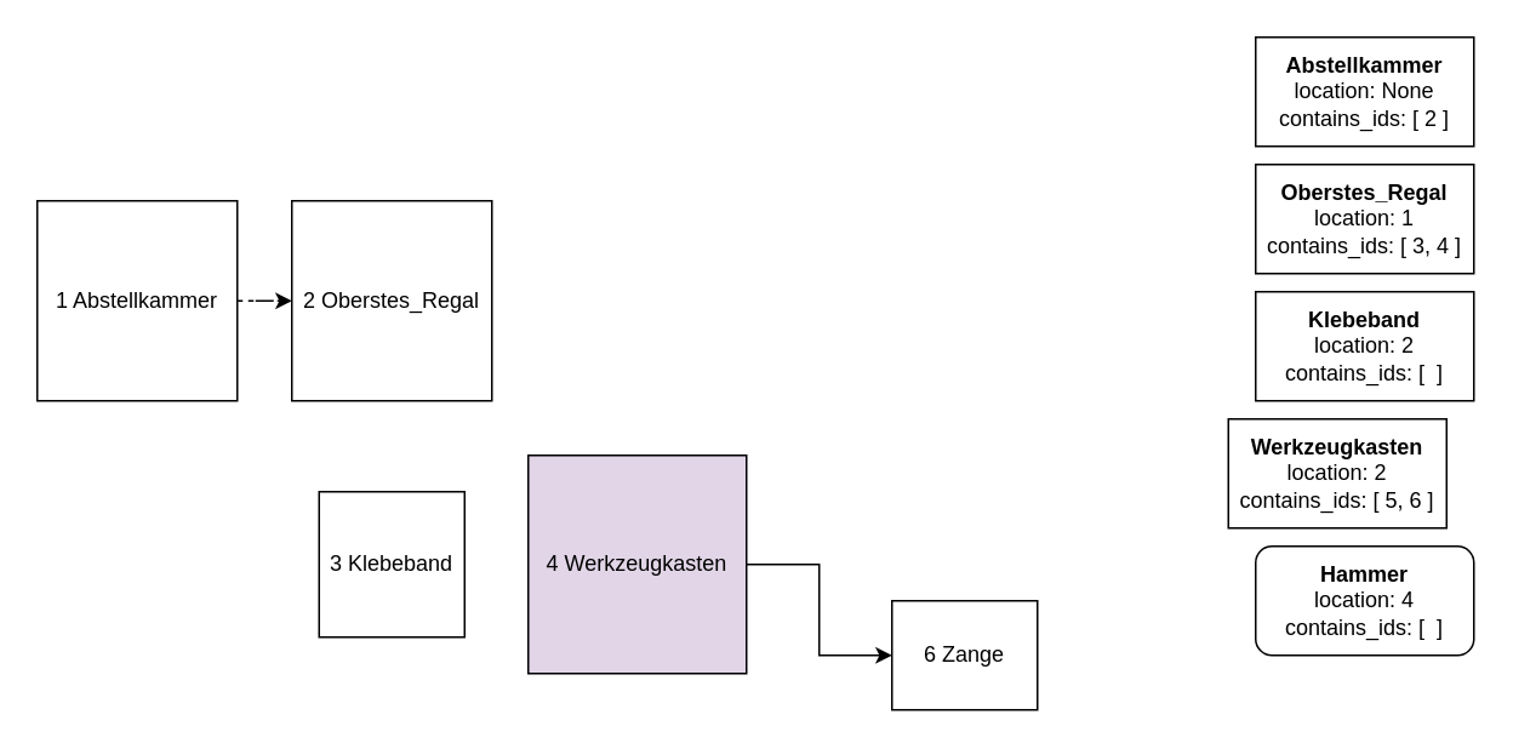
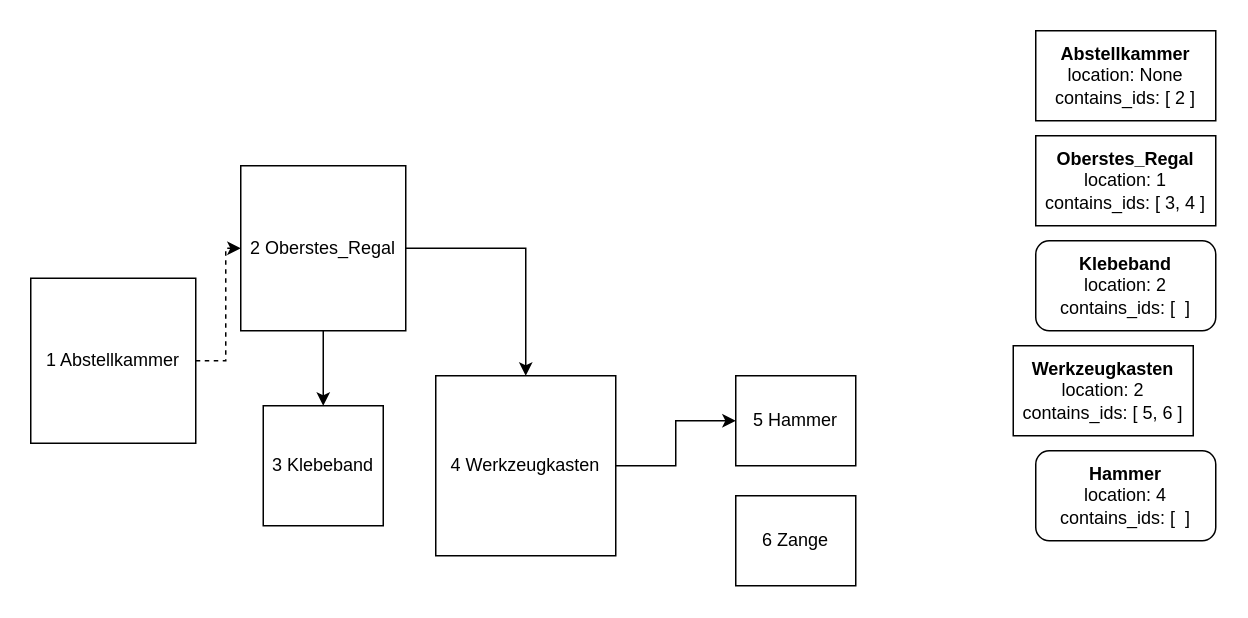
  <mxCell id="0" />
  <mxCell id="1" parent="0" />
- <mxCell id="2" value="" style="edgeStyle=orthogonalEdgeStyle;rounded=0;orthogonalLoop=1;jettySize=auto;html=1;" parent="1" source="4" target="17" edge="1"><mxGeometry relative="1" as="geometry"><mxPoint x="490" y="385" as="targetPoint" /></mxGeometry></mxCell>
- <mxCell id="4" value="4 Werkzeugkasten" style="whiteSpace=wrap;html=1;aspect=fixed;fillColor=#e1d5e7;" parent="1" vertex="1"><mxGeometry x="290" y="250" width="120" height="120" as="geometry" /></mxCell>
+ <mxCell id="3" value="" style="edgeStyle=orthogonalEdgeStyle;rounded=0;orthogonalLoop=1;jettySize=auto;html=1;" parent="1" source="4" target="11" edge="1"><mxGeometry relative="1" as="geometry" /></mxCell>
+ <mxCell id="4" value="4 Werkzeugkasten" style="whiteSpace=wrap;html=1;aspect=fixed;" parent="1" vertex="1"><mxGeometry x="290" y="250" width="120" height="120" as="geometry" /></mxCell>
+ <mxCell id="5" value="" style="edgeStyle=orthogonalEdgeStyle;rounded=0;orthogonalLoop=1;jettySize=auto;html=1;" parent="1" source="7" target="10" edge="1"><mxGeometry relative="1" as="geometry" /></mxCell>
+ <mxCell id="6" value="" style="edgeStyle=orthogonalEdgeStyle;rounded=0;orthogonalLoop=1;jettySize=auto;html=1;" parent="1" source="7" target="4" edge="1"><mxGeometry relative="1" as="geometry" /></mxCell>
  <mxCell id="7" value="2 Oberstes_Regal" style="whiteSpace=wrap;html=1;aspect=fixed;" parent="1" vertex="1"><mxGeometry x="160" y="110" width="110" height="110" as="geometry" /></mxCell>
  <mxCell id="8" value="" style="edgeStyle=orthogonalEdgeStyle;rounded=0;orthogonalLoop=1;jettySize=auto;html=1;dashed=1;" parent="1" source="9" target="7" edge="1"><mxGeometry relative="1" as="geometry" /></mxCell>
- <mxCell id="9" value="1 Abstellkammer" style="whiteSpace=wrap;html=1;aspect=fixed;" parent="1" vertex="1"><mxGeometry x="20" y="110" width="110" height="110" as="geometry" /></mxCell>
+ <mxCell id="9" value="1 Abstellkammer" style="whiteSpace=wrap;html=1;aspect=fixed;" parent="1" vertex="1"><mxGeometry x="20" y="185" width="110" height="110" as="geometry" /></mxCell>
  <mxCell id="10" value="3 Klebeband" style="whiteSpace=wrap;html=1;aspect=fixed;" parent="1" vertex="1"><mxGeometry x="175" y="270" width="80" height="80" as="geometry" /></mxCell>
+ <mxCell id="11" value="&lt;div&gt;&lt;br&gt;&lt;/div&gt;&lt;div&gt;5 Hammer&lt;/div&gt;&lt;div&gt;&lt;br&gt;&lt;/div&gt;" style="whiteSpace=wrap;html=1;" parent="1" vertex="1"><mxGeometry x="490" y="250" width="80" height="60" as="geometry" /></mxCell>
  <mxCell id="12" value="&lt;div&gt;&lt;b&gt;Oberstes_Regal&lt;/b&gt;&lt;/div&gt;&lt;div&gt;location: 1&lt;/div&gt;&lt;div&gt;contains_ids: [ 3, 4 ]&lt;br&gt;&lt;/div&gt;" style="whiteSpace=wrap;html=1;" parent="1" vertex="1"><mxGeometry x="690" y="90" width="120" height="60" as="geometry" /></mxCell>
  <mxCell id="13" value="&lt;div&gt;&lt;b&gt;Abstellkammer&lt;/b&gt;&lt;/div&gt;&lt;div&gt;location: None&lt;/div&gt;&lt;div&gt;contains_ids: [ 2 ]&lt;br&gt;&lt;/div&gt;" style="whiteSpace=wrap;html=1;" parent="1" vertex="1"><mxGeometry x="690" y="20" width="120" height="60" as="geometry" /></mxCell>
- <mxCell id="14" value="&lt;div&gt;&lt;b&gt;Klebeband&lt;/b&gt;&lt;/div&gt;&lt;div&gt;location: 2&lt;/div&gt;&lt;div&gt;contains_ids: [&amp;nbsp; ]&lt;br&gt;&lt;/div&gt;" style="whiteSpace=wrap;html=1;" parent="1" vertex="1"><mxGeometry x="690" y="160" width="120" height="60" as="geometry" /></mxCell>
+ <mxCell id="14" value="&lt;div&gt;&lt;b&gt;Klebeband&lt;/b&gt;&lt;/div&gt;&lt;div&gt;location: 2&lt;/div&gt;&lt;div&gt;contains_ids: [&amp;nbsp; ]&lt;br&gt;&lt;/div&gt;" style="whiteSpace=wrap;html=1;rounded=1;" parent="1" vertex="1"><mxGeometry x="690" y="160" width="120" height="60" as="geometry" /></mxCell>
  <mxCell id="15" value="&lt;div&gt;&lt;b&gt;Werkzeugkasten&lt;/b&gt;&lt;/div&gt;&lt;div&gt;location: 2&lt;br&gt;&lt;/div&gt;&lt;div&gt;contains_ids: [ 5, 6 ]&lt;br&gt;&lt;/div&gt;" style="whiteSpace=wrap;html=1;" parent="1" vertex="1"><mxGeometry x="675" y="230" width="120" height="60" as="geometry" /></mxCell>
  <mxCell id="16" value="&lt;div&gt;&lt;b&gt;Hammer&lt;/b&gt;&lt;/div&gt;&lt;div&gt;location: 4&lt;br&gt;&lt;/div&gt;&lt;div&gt;contains_ids: [&amp;nbsp; ]&lt;br&gt;&lt;/div&gt;" style="whiteSpace=wrap;html=1;rounded=1;" parent="1" vertex="1"><mxGeometry x="690" y="300" width="120" height="60" as="geometry" /></mxCell>
  <mxCell id="17" value="&lt;div&gt;&lt;br&gt;&lt;/div&gt;&lt;div&gt;6 Zange&lt;/div&gt;&lt;div&gt;&lt;br&gt;&lt;/div&gt;" style="whiteSpace=wrap;html=1;" parent="1" vertex="1"><mxGeometry x="490" y="330" width="80" height="60" as="geometry" /></mxCell>
